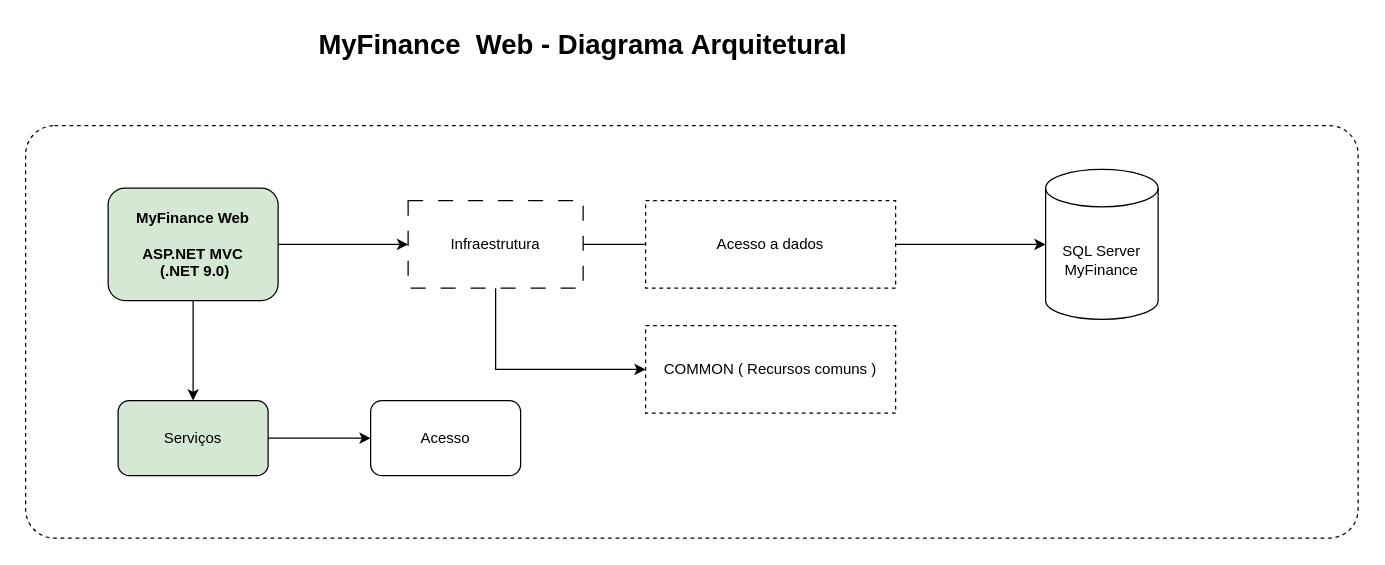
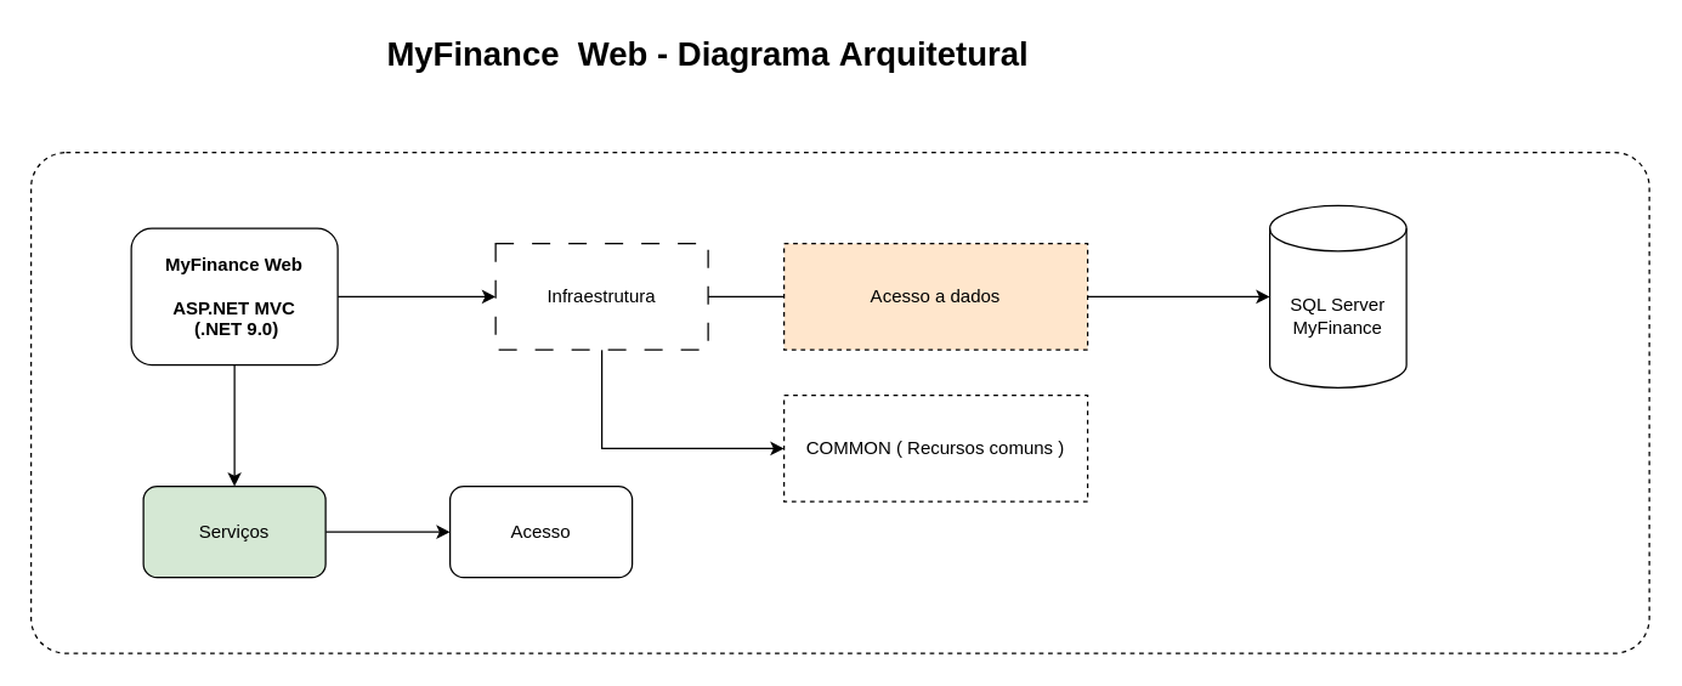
  <mxCell id="0" />
  <mxCell id="1" parent="0" />
  <mxCell id="2" value="&lt;h1&gt;&lt;font style=&quot;font-size: 22px;&quot;&gt;MyFinance&amp;nbsp;&amp;nbsp;&lt;span style=&quot;background-color: transparent; color: light-dark(rgb(0, 0, 0), rgb(255, 255, 255));&quot;&gt;Web -&amp;nbsp;&lt;/span&gt;&lt;span style=&quot;background-color: transparent; color: light-dark(rgb(0, 0, 0), rgb(255, 255, 255));&quot;&gt;Diagrama&amp;nbsp;&lt;/span&gt;&lt;span style=&quot;background-color: transparent; color: light-dark(rgb(0, 0, 0), rgb(255, 255, 255));&quot;&gt;Arquitetural&lt;/span&gt;&lt;/font&gt;&lt;/h1&gt;" style="text;html=1;align=center;verticalAlign=middle;whiteSpace=wrap;rounded=0;" vertex="1" parent="1"><mxGeometry x="176" y="20" width="580" height="30" as="geometry" /></mxCell>
  <mxCell id="3" value="" style="rounded=1;whiteSpace=wrap;html=1;arcSize=7;dashed=1;container=0;" vertex="1" parent="1"><mxGeometry x="20" y="100" width="1066" height="330" as="geometry" /></mxCell>
  <mxCell id="4" style="edgeStyle=orthogonalEdgeStyle;rounded=0;orthogonalLoop=1;jettySize=auto;html=1;" edge="1" parent="1" source="6" target="15"><mxGeometry relative="1" as="geometry" /></mxCell>
  <mxCell id="5" style="edgeStyle=orthogonalEdgeStyle;rounded=0;orthogonalLoop=1;jettySize=auto;html=1;" edge="1" parent="1" source="6" target="10"><mxGeometry relative="1" as="geometry" /></mxCell>
- <mxCell id="6" value="&lt;b&gt;MyFinance Web&lt;/b&gt;&lt;div&gt;&lt;br&gt;&lt;/div&gt;&lt;div&gt;&lt;b&gt;ASP.NET MVC&lt;/b&gt;&lt;/div&gt;&lt;div&gt;&lt;b&gt;&amp;nbsp;(.NET 9.0)&lt;/b&gt;&lt;/div&gt;" style="rounded=1;whiteSpace=wrap;html=1;container=0;fillColor=#d5e8d4;" vertex="1" parent="1"><mxGeometry x="86" y="150" width="136" height="90" as="geometry" /></mxCell>
+ <mxCell id="6" value="&lt;b&gt;MyFinance Web&lt;/b&gt;&lt;div&gt;&lt;br&gt;&lt;/div&gt;&lt;div&gt;&lt;b&gt;ASP.NET MVC&lt;/b&gt;&lt;/div&gt;&lt;div&gt;&lt;b&gt;&amp;nbsp;(.NET 9.0)&lt;/b&gt;&lt;/div&gt;" style="rounded=1;whiteSpace=wrap;html=1;container=0;" vertex="1" parent="1"><mxGeometry x="86" y="150" width="136" height="90" as="geometry" /></mxCell>
  <mxCell id="7" value="SQL Server MyFinance" style="shape=cylinder3;whiteSpace=wrap;html=1;boundedLbl=1;backgroundOutline=1;size=15;container=0;" vertex="1" parent="1"><mxGeometry x="836" y="135" width="90" height="120" as="geometry" /></mxCell>
  <mxCell id="8" style="edgeStyle=orthogonalEdgeStyle;rounded=0;orthogonalLoop=1;jettySize=auto;html=1;endArrow=none;" edge="1" parent="1" source="10" target="12"><mxGeometry relative="1" as="geometry" /></mxCell>
  <mxCell id="9" style="edgeStyle=orthogonalEdgeStyle;rounded=0;orthogonalLoop=1;jettySize=auto;html=1;entryX=0;entryY=0.5;entryDx=0;entryDy=0;exitX=0.5;exitY=1;exitDx=0;exitDy=0;" edge="1" parent="1" source="10" target="13"><mxGeometry relative="1" as="geometry" /></mxCell>
  <mxCell id="10" value="Infraestrutura" style="rounded=0;whiteSpace=wrap;html=1;dashed=1;dashPattern=12 12;" vertex="1" parent="1"><mxGeometry x="326" y="160" width="140" height="70" as="geometry" /></mxCell>
  <mxCell id="11" style="edgeStyle=orthogonalEdgeStyle;rounded=0;orthogonalLoop=1;jettySize=auto;html=1;" edge="1" parent="1" source="12" target="7"><mxGeometry relative="1" as="geometry" /></mxCell>
- <mxCell id="12" value="Acesso a dados" style="rounded=0;whiteSpace=wrap;html=1;dashed=1;" vertex="1" parent="1"><mxGeometry x="516" y="160" width="200" height="70" as="geometry" /></mxCell>
+ <mxCell id="12" value="Acesso a dados" style="rounded=0;whiteSpace=wrap;html=1;dashed=1;fillColor=#ffe6cc;" vertex="1" parent="1"><mxGeometry x="516" y="160" width="200" height="70" as="geometry" /></mxCell>
  <mxCell id="13" value="COMMON ( Recursos comuns )" style="rounded=0;whiteSpace=wrap;html=1;dashed=1;" vertex="1" parent="1"><mxGeometry x="516" y="260" width="200" height="70" as="geometry" /></mxCell>
  <mxCell id="14" style="edgeStyle=orthogonalEdgeStyle;rounded=0;orthogonalLoop=1;jettySize=auto;html=1;" edge="1" parent="1" source="15" target="16"><mxGeometry relative="1" as="geometry" /></mxCell>
  <mxCell id="15" value="Serviços" style="rounded=1;whiteSpace=wrap;html=1;fillColor=#d5e8d4;" vertex="1" parent="1"><mxGeometry x="94" y="320" width="120" height="60" as="geometry" /></mxCell>
  <mxCell id="16" value="Acesso" style="rounded=1;whiteSpace=wrap;html=1;" vertex="1" parent="1"><mxGeometry x="296" y="320" width="120" height="60" as="geometry" /></mxCell>
